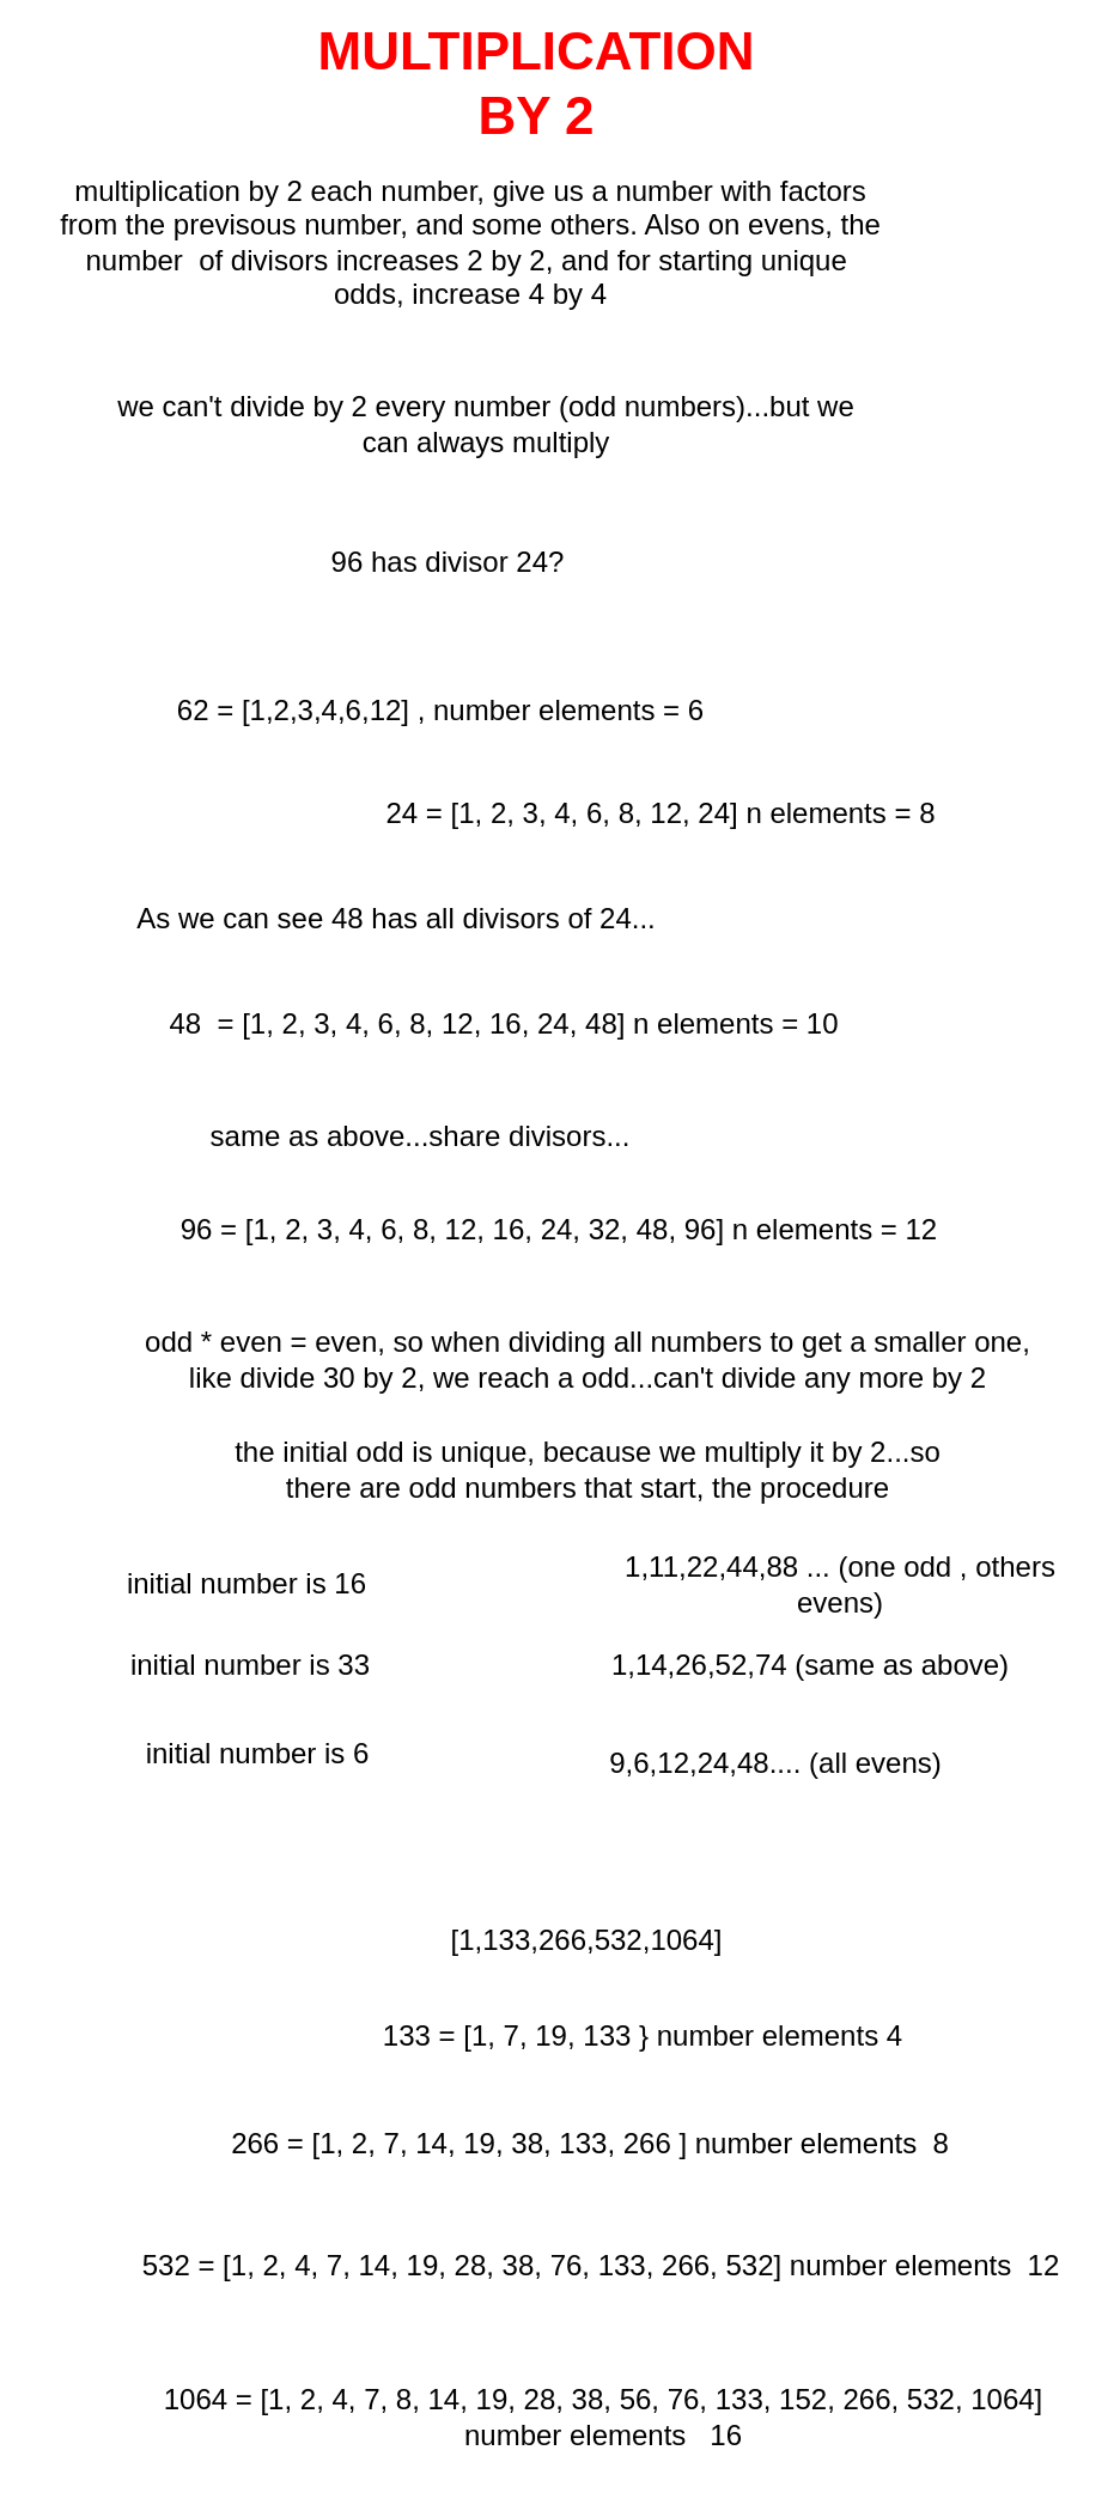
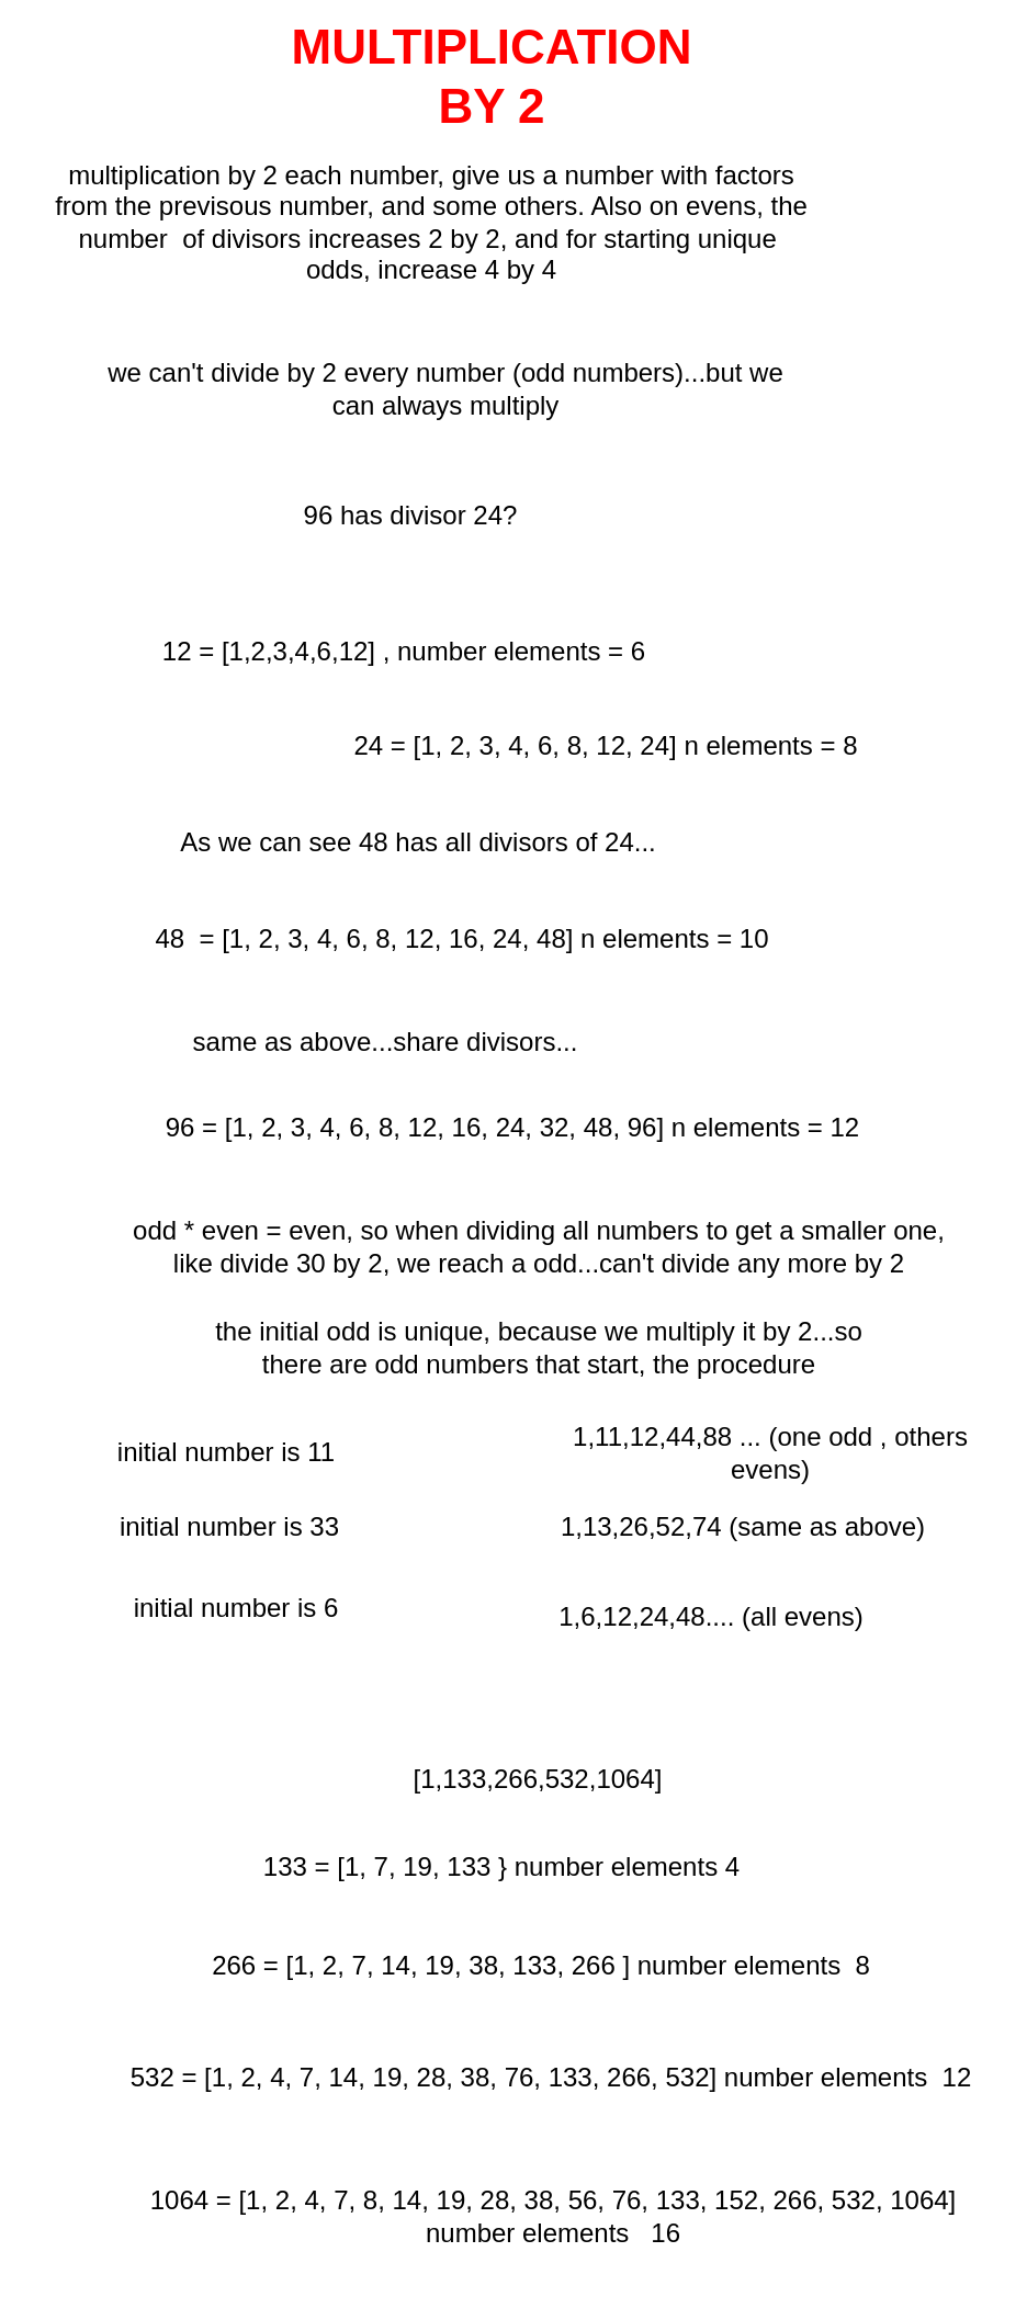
  <mxCell id="0" />
  <mxCell id="1" parent="0" />
  <mxCell id="2" value="96 = [1, 2, 3, 4, 6, 8, 12, 16, 24, 32, 48, 96] n elements = 12" style="text;html=1;align=center;verticalAlign=middle;whiteSpace=wrap;rounded=0;" vertex="1" parent="1"><mxGeometry x="46" y="499" width="375" height="30" as="geometry" /></mxCell>
  <mxCell id="3" value="odd * even = even, so when dividing all numbers to get a smaller one, like divide 30 by 2, we reach a odd...can't divide any more by 2" style="text;html=1;align=center;verticalAlign=middle;whiteSpace=wrap;rounded=0;" vertex="1" parent="1"><mxGeometry x="55" y="553" width="381" height="30" as="geometry" /></mxCell>
  <mxCell id="4" value="the initial odd is unique, because we multiply it by 2...so there are odd numbers that start, the procedure" style="text;html=1;align=center;verticalAlign=middle;whiteSpace=wrap;rounded=0;" vertex="1" parent="1"><mxGeometry x="94" y="599" width="303" height="30" as="geometry" /></mxCell>
- <mxCell id="5" value="initial number is 16" style="text;html=1;align=center;verticalAlign=middle;whiteSpace=wrap;rounded=0;" vertex="1" parent="1"><mxGeometry x="34.5" y="647" width="136" height="30" as="geometry" /></mxCell>
- <mxCell id="6" value="1,11,22,44,88 ... (one odd , others evens)" style="text;html=1;align=center;verticalAlign=middle;whiteSpace=wrap;rounded=0;" vertex="1" parent="1"><mxGeometry x="255.5" y="647" width="190" height="30" as="geometry" /></mxCell>
+ <mxCell id="5" value="initial number is 11" style="text;html=1;align=center;verticalAlign=middle;whiteSpace=wrap;rounded=0;" vertex="1" parent="1"><mxGeometry x="34.5" y="647" width="136" height="30" as="geometry" /></mxCell>
+ <mxCell id="6" value="1,11,12,44,88 ... (one odd , others evens)" style="text;html=1;align=center;verticalAlign=middle;whiteSpace=wrap;rounded=0;" vertex="1" parent="1"><mxGeometry x="255.5" y="647" width="190" height="30" as="geometry" /></mxCell>
  <mxCell id="7" value="initial number is 33" style="text;html=1;align=center;verticalAlign=middle;whiteSpace=wrap;rounded=0;" vertex="1" parent="1"><mxGeometry x="41" y="681" width="127" height="30" as="geometry" /></mxCell>
- <mxCell id="8" value="1,14,26,52,74 (same as above)" style="text;html=1;align=center;verticalAlign=middle;whiteSpace=wrap;rounded=0;" vertex="1" parent="1"><mxGeometry x="230.5" y="681" width="215" height="30" as="geometry" /></mxCell>
+ <mxCell id="8" value="1,13,26,52,74 (same as above)" style="text;html=1;align=center;verticalAlign=middle;whiteSpace=wrap;rounded=0;" vertex="1" parent="1"><mxGeometry x="230.5" y="681" width="215" height="30" as="geometry" /></mxCell>
  <mxCell id="9" value="initial number is 6" style="text;html=1;align=center;verticalAlign=middle;whiteSpace=wrap;rounded=0;" vertex="1" parent="1"><mxGeometry x="41" y="718" width="133" height="30" as="geometry" /></mxCell>
- <mxCell id="10" value="9,6,12,24,48.... (all evens)" style="text;html=1;align=center;verticalAlign=middle;whiteSpace=wrap;rounded=0;" vertex="1" parent="1"><mxGeometry x="243" y="722" width="162" height="30" as="geometry" /></mxCell>
+ <mxCell id="10" value="1,6,12,24,48.... (all evens)" style="text;html=1;align=center;verticalAlign=middle;whiteSpace=wrap;rounded=0;" vertex="1" parent="1"><mxGeometry x="243" y="722" width="162" height="30" as="geometry" /></mxCell>
  <mxCell id="11" value="[1,133,266,532,1064]" style="text;html=1;align=center;verticalAlign=middle;whiteSpace=wrap;rounded=0;" vertex="1" parent="1"><mxGeometry x="214.5" y="796" width="60" height="30" as="geometry" /></mxCell>
- <mxCell id="12" value="133 = [1, 7, 19, 133 } number elements 4" style="text;html=1;align=center;verticalAlign=middle;whiteSpace=wrap;rounded=0;" vertex="1" parent="1"><mxGeometry x="123.5" y="836" width="289" height="30" as="geometry" /></mxCell>
+ <mxCell id="12" value="133 = [1, 7, 19, 133 } number elements 4" style="text;html=1;align=center;verticalAlign=middle;whiteSpace=wrap;rounded=0;" vertex="1" parent="1"><mxGeometry x="83.5" y="836" width="289" height="30" as="geometry" /></mxCell>
  <mxCell id="13" value="266 = [1, 2, 7, 14, 19, 38, 133, 266 ] number elements&amp;nbsp; 8" style="text;html=1;align=center;verticalAlign=middle;whiteSpace=wrap;rounded=0;" vertex="1" parent="1"><mxGeometry x="72.5" y="881" width="347" height="30" as="geometry" /></mxCell>
  <mxCell id="14" value="532 = [1, 2, 4, 7, 14, 19, 28, 38, 76, 133, 266, 532] number elements&amp;nbsp; 12" style="text;html=1;align=center;verticalAlign=middle;whiteSpace=wrap;rounded=0;" vertex="1" parent="1"><mxGeometry x="55.5" y="932" width="390" height="30" as="geometry" /></mxCell>
  <mxCell id="15" value="&lt;b&gt;&lt;/b&gt;1064 = [1, 2, 4, 7, 8, 14, 19, 28, 38, 56, 76, 133, 152, 266, 532, 1064] number elements&amp;nbsp; &amp;nbsp;16" style="text;html=1;align=center;verticalAlign=middle;whiteSpace=wrap;rounded=0;" vertex="1" parent="1"><mxGeometry x="59.5" y="995" width="384" height="30" as="geometry" /></mxCell>
  <mxCell id="16" value="same as above...share divisors..." style="text;html=1;align=center;verticalAlign=middle;whiteSpace=wrap;rounded=0;" vertex="1" parent="1"><mxGeometry x="27" y="460" width="297" height="30" as="geometry" /></mxCell>
  <mxCell id="17" value="96 has divisor 24?" style="text;html=1;align=center;verticalAlign=middle;whiteSpace=wrap;rounded=0;" vertex="1" parent="1"><mxGeometry x="99" y="220" width="176" height="30" as="geometry" /></mxCell>
  <mxCell id="18" value="multiplication by 2 each number, give us a number with factors from the previsous number, and some others. Also on evens, the number&amp;nbsp; of divisors increases 2 by 2, and for starting unique&amp;nbsp; odds, increase 4 by 4" style="text;html=1;align=center;verticalAlign=middle;whiteSpace=wrap;rounded=0;" vertex="1" parent="1"><mxGeometry x="20" y="86" width="353" height="30" as="geometry" /></mxCell>
- <mxCell id="19" value="62 = [1,2,3,4,6,12] , number elements = 6" style="text;html=1;align=center;verticalAlign=middle;whiteSpace=wrap;rounded=0;" vertex="1" parent="1"><mxGeometry x="69.5" y="282" width="228" height="30" as="geometry" /></mxCell>
+ <mxCell id="19" value="12 = [1,2,3,4,6,12] , number elements = 6" style="text;html=1;align=center;verticalAlign=middle;whiteSpace=wrap;rounded=0;" vertex="1" parent="1"><mxGeometry x="69.5" y="282" width="228" height="30" as="geometry" /></mxCell>
  <mxCell id="20" value="24 = [1, 2, 3, 4, 6, 8, 12, 24] n elements = 8" style="text;html=1;align=center;verticalAlign=middle;whiteSpace=wrap;rounded=0;" vertex="1" parent="1"><mxGeometry x="158.5" y="325" width="234" height="30" as="geometry" /></mxCell>
  <mxCell id="21" value="48&amp;nbsp; = [1, 2, 3, 4, 6, 8, 12, 16, 24, 48] n elements = 10" style="text;html=1;align=center;verticalAlign=middle;whiteSpace=wrap;rounded=0;" vertex="1" parent="1"><mxGeometry x="42.5" y="413" width="335" height="30" as="geometry" /></mxCell>
- <mxCell id="22" value="As we can see 48 has all divisors of 24..." style="text;html=1;align=center;verticalAlign=middle;whiteSpace=wrap;rounded=0;" vertex="1" parent="1"><mxGeometry x="39" y="369" width="253" height="30" as="geometry" /></mxCell>
+ <mxCell id="22" value="As we can see 48 has all divisors of 24..." style="text;html=1;align=center;verticalAlign=middle;whiteSpace=wrap;rounded=0;" vertex="1" parent="1"><mxGeometry x="64" y="369" width="253" height="30" as="geometry" /></mxCell>
  <mxCell id="23" value="we can't divide by 2 every number (odd numbers)...but we can always multiply" style="text;html=1;align=center;verticalAlign=middle;whiteSpace=wrap;rounded=0;" vertex="1" parent="1"><mxGeometry x="37" y="162" width="332" height="30" as="geometry" /></mxCell>
  <mxCell id="24" value="&lt;font style=&quot;font-size: 22px; color: rgb(255, 0, 0);&quot;&gt;&lt;b&gt;MULTIPLICATION BY 2&lt;/b&gt;&lt;/font&gt;" style="text;html=1;align=center;verticalAlign=middle;whiteSpace=wrap;rounded=0;" vertex="1" parent="1"><mxGeometry x="119" y="20" width="210" height="30" as="geometry" /></mxCell>
